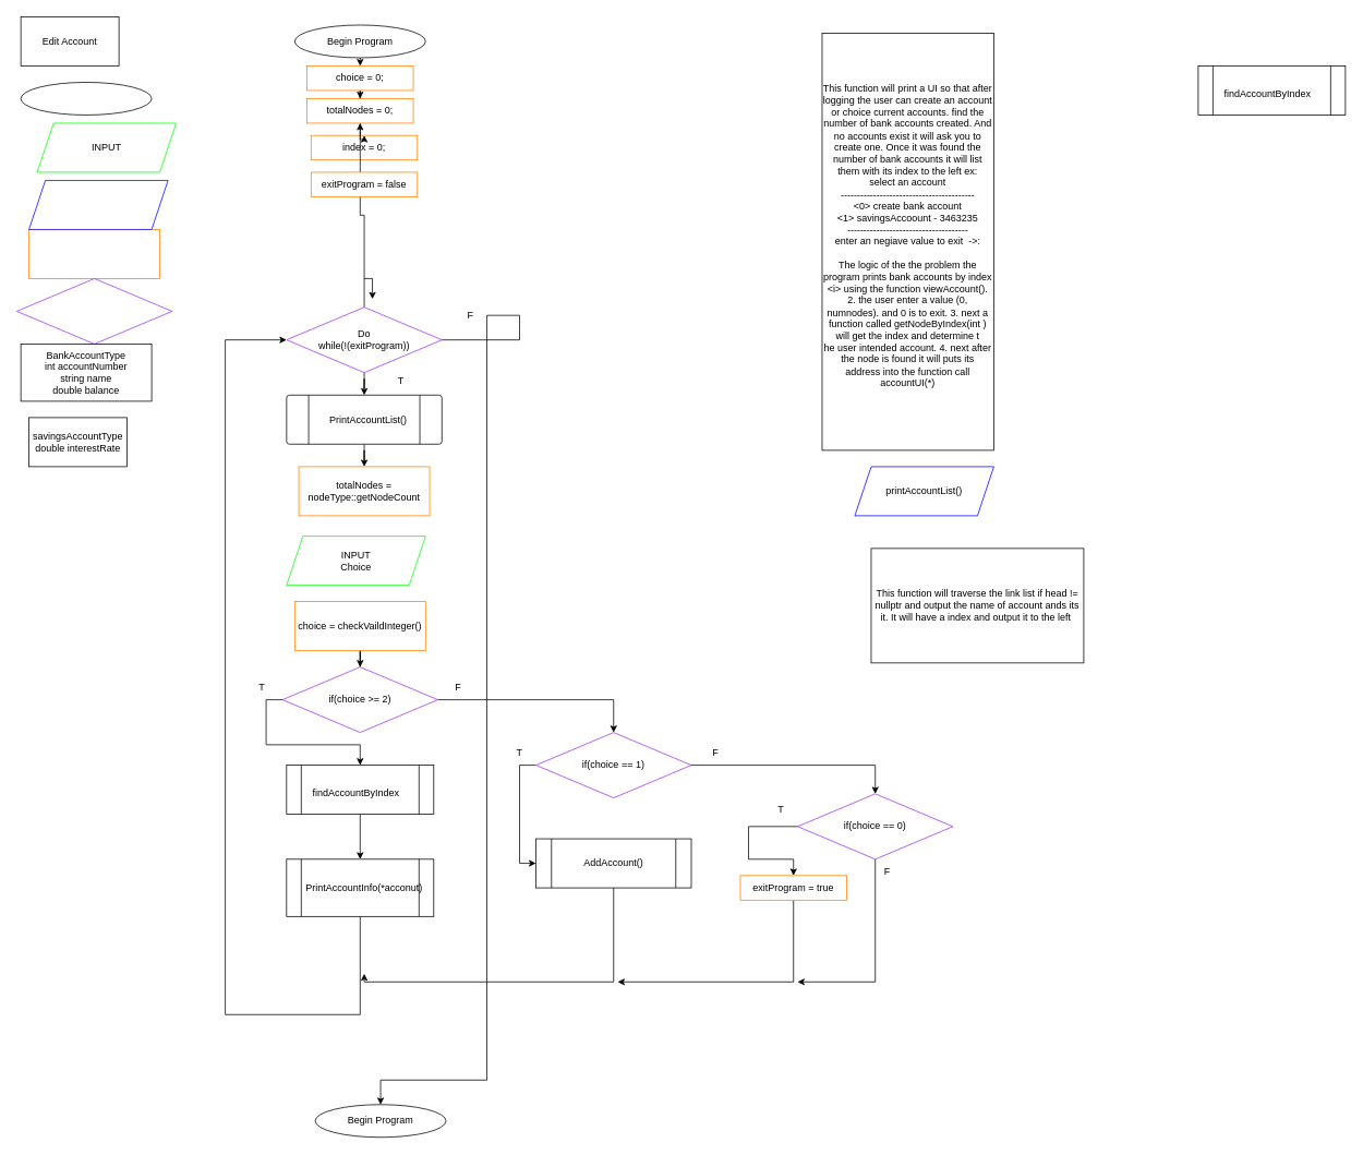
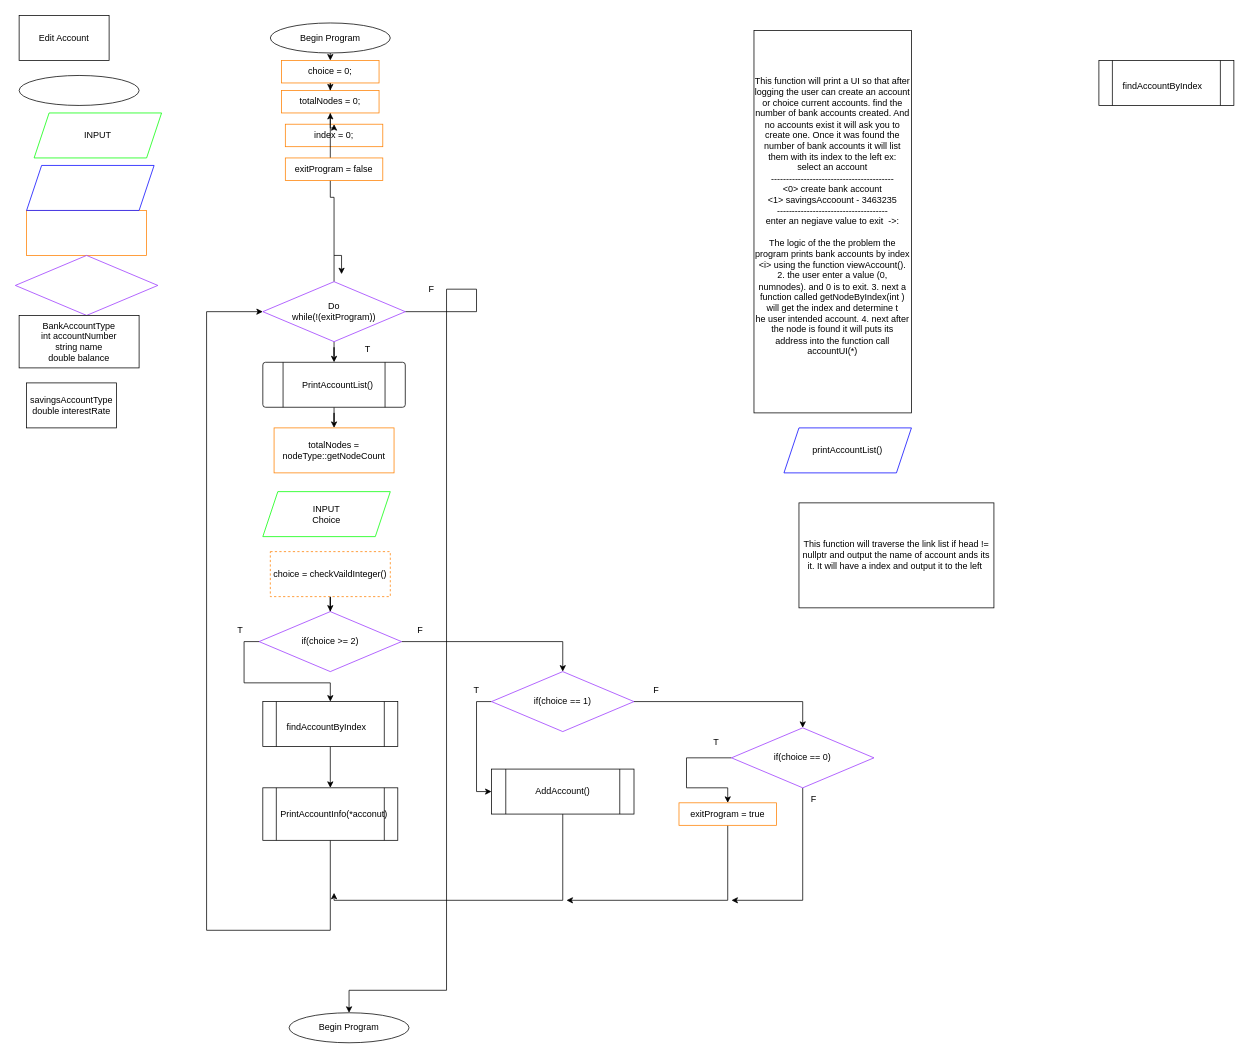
  <mxCell id="0" />
  <mxCell id="1" parent="0" />
  <mxCell id="2" value="Edit Account" style="rounded=0;whiteSpace=wrap;html=1;" vertex="1" parent="1"><mxGeometry width="120" height="60" as="geometry" x="25" y="20" /></mxCell>
  <mxCell id="3" value="" style="ellipse;whiteSpace=wrap;html=1;strokeColor=#000000;" vertex="1" parent="1"><mxGeometry y="100" width="160" height="40" as="geometry" x="25" /></mxCell>
  <mxCell id="4" value="INPUT" style="shape=parallelogram;perimeter=parallelogramPerimeter;whiteSpace=wrap;html=1;fixedSize=1;strokeColor=#00FF00;" vertex="1" parent="1"><mxGeometry x="45" y="150" width="170" height="60" as="geometry" /></mxCell>
  <mxCell id="5" value="" style="rounded=0;whiteSpace=wrap;html=1;strokeColor=#FF8000;" vertex="1" parent="1"><mxGeometry x="35" y="280" width="160" height="60" as="geometry" /></mxCell>
  <mxCell id="6" value="" style="rhombus;whiteSpace=wrap;html=1;strokeColor=#9933FF;" vertex="1" parent="1"><mxGeometry x="20" y="340" width="190" height="80" as="geometry" /></mxCell>
  <mxCell id="7" value="Begin Program" style="ellipse;whiteSpace=wrap;html=1;strokeColor=#000000;" vertex="1" parent="1"><mxGeometry x="360" y="30" width="160" height="40" as="geometry" /></mxCell>
  <mxCell id="8" value="" style="endArrow=classic;html=1;rounded=0;exitX=0.5;exitY=1;exitDx=0;exitDy=0;entryX=0.5;entryY=0;entryDx=0;entryDy=0;" edge="1" parent="1" source="7" target="24"><mxGeometry width="50" height="50" relative="1" as="geometry"><mxPoint x="195" y="110" as="sourcePoint" /><mxPoint x="435" y="80" as="targetPoint" /></mxGeometry></mxCell>
  <mxCell id="9" value="&lt;div&gt;BankAccountType&lt;/div&gt;&lt;div&gt;int accountNumber&lt;/div&gt;&lt;div&gt;string name&lt;/div&gt;&lt;div&gt;double balance&lt;br&gt;&lt;/div&gt;" style="rounded=0;whiteSpace=wrap;html=1;" vertex="1" parent="1"><mxGeometry y="420" width="160" height="70" as="geometry" x="25" /></mxCell>
  <mxCell id="10" value="&lt;div&gt;savingsAccountType&lt;/div&gt;&lt;div&gt;double interestRate&lt;br&gt;&lt;/div&gt;" style="rounded=0;whiteSpace=wrap;html=1;" vertex="1" parent="1"><mxGeometry x="35" y="510" width="120" height="60" as="geometry" /></mxCell>
  <mxCell id="11" value="&lt;div&gt;This function will print a UI so that after logging the user can create an account or choice current accounts. find the number of bank accounts created. And no accounts exist it will ask you to create one. Once it was found the number of bank accounts it will list them with its index to the left ex:&lt;/div&gt;&lt;div&gt;select an account&lt;br&gt;&lt;/div&gt;&lt;div&gt;-----------------------------------------&lt;br&gt;&lt;/div&gt;&lt;div&gt;&amp;lt;0&amp;gt; create bank account&lt;/div&gt;&lt;div&gt;&amp;lt;1&amp;gt; savingsAccoount - 3463235&lt;/div&gt;&lt;div&gt;-------------------------------------&lt;/div&gt;&lt;div&gt;enter an negiave value to exit&amp;nbsp; -&amp;gt;:&lt;/div&gt;&lt;div&gt;&lt;br&gt;&lt;/div&gt;&lt;div&gt;The logic of the the problem the program prints bank accounts by index &amp;lt;i&amp;gt; using the function viewAccount(). 2. the user enter a value (0, numnodes). and 0 is to exit. 3. next a function called getNodeByIndex(int ) will get the index and determine t&lt;/div&gt;&lt;div&gt;he user intended account. 4. next after the node is found it will puts its address into the function call accountUI(*)&lt;br&gt;&lt;/div&gt;&lt;div&gt;&lt;br&gt;&lt;/div&gt;" style="rounded=0;whiteSpace=wrap;html=1;" vertex="1" parent="1"><mxGeometry x="1005" y="40" width="210" height="510" as="geometry" /></mxCell>
  <mxCell id="12" value="" style="shape=parallelogram;perimeter=parallelogramPerimeter;whiteSpace=wrap;html=1;fixedSize=1;strokeColor=#0000FF;" vertex="1" parent="1"><mxGeometry x="35" y="220" width="170" height="60" as="geometry" /></mxCell>
  <mxCell id="13" value="&lt;div&gt;INPUT&lt;/div&gt;Choice" style="shape=parallelogram;perimeter=parallelogramPerimeter;whiteSpace=wrap;html=1;fixedSize=1;strokeColor=#00FF00;" vertex="1" parent="1"><mxGeometry x="350" y="655" width="170" height="60" as="geometry" /></mxCell>
  <mxCell id="14" value="totalNodes = nodeType::getNodeCount" style="rounded=0;whiteSpace=wrap;html=1;strokeColor=#FF8000;" vertex="1" parent="1"><mxGeometry x="365" y="570" width="160" height="60" as="geometry" /></mxCell>
  <mxCell id="15" style="edgeStyle=orthogonalEdgeStyle;rounded=0;orthogonalLoop=1;jettySize=auto;html=1;" edge="1" parent="1"><mxGeometry relative="1" as="geometry"><mxPoint x="455" y="365" as="targetPoint" /><mxPoint x="445" y="340" as="sourcePoint" /></mxGeometry></mxCell>
  <mxCell id="16" value="index = 0;" style="rounded=0;whiteSpace=wrap;html=1;strokeColor=#FF8000;" vertex="1" parent="1"><mxGeometry x="380" y="165" width="130" height="30" as="geometry" /></mxCell>
  <mxCell id="17" value="printAccountList()" style="shape=parallelogram;perimeter=parallelogramPerimeter;whiteSpace=wrap;html=1;fixedSize=1;strokeColor=#0000FF;" vertex="1" parent="1"><mxGeometry x="1045" y="570" width="170" height="60" as="geometry" /></mxCell>
  <mxCell id="18" value="This function will traverse the link list if head != nullptr and output the name of account ands its it. It will have a index and output it to the left&amp;nbsp; " style="rounded=0;whiteSpace=wrap;html=1;" vertex="1" parent="1"><mxGeometry x="1065" y="670" width="260" height="140" as="geometry" /></mxCell>
  <mxCell id="19" style="edgeStyle=orthogonalEdgeStyle;rounded=0;orthogonalLoop=1;jettySize=auto;html=1;" edge="1" parent="1" source="20" target="14"><mxGeometry relative="1" as="geometry" /></mxCell>
  <mxCell id="20" value="" style="verticalLabelPosition=bottom;verticalAlign=top;html=1;shape=process;whiteSpace=wrap;rounded=1;size=0.14;arcSize=6;" vertex="1" parent="1"><mxGeometry x="350" y="482.5" width="190" height="60" as="geometry" /></mxCell>
  <mxCell id="21" style="edgeStyle=orthogonalEdgeStyle;rounded=0;orthogonalLoop=1;jettySize=auto;html=1;" edge="1" parent="1" source="22" target="33"><mxGeometry relative="1" as="geometry" /></mxCell>
- <mxCell id="22" value="choice = checkVaildInteger()" style="rounded=0;whiteSpace=wrap;html=1;strokeColor=#FF8000;" vertex="1" parent="1"><mxGeometry x="360" y="735" width="160" height="60" as="geometry" /></mxCell>
+ <mxCell id="22" value="choice = checkVaildInteger()" style="rounded=0;whiteSpace=wrap;html=1;strokeColor=#FF8000;dashed=1;" vertex="1" parent="1"><mxGeometry x="360" y="735" width="160" height="60" as="geometry" /></mxCell>
  <mxCell id="23" style="edgeStyle=orthogonalEdgeStyle;rounded=0;orthogonalLoop=1;jettySize=auto;html=1;entryX=0.5;entryY=0;entryDx=0;entryDy=0;" edge="1" parent="1" source="24" target="27"><mxGeometry relative="1" as="geometry" /></mxCell>
  <mxCell id="24" value="&lt;div&gt;choice = 0;&lt;/div&gt;" style="rounded=0;whiteSpace=wrap;html=1;strokeColor=#FF8000;" vertex="1" parent="1"><mxGeometry x="375" y="80" width="130" height="30" as="geometry" /></mxCell>
  <mxCell id="25" value="PrintAccountList()" style="text;strokeColor=none;align=center;fillColor=none;html=1;verticalAlign=middle;whiteSpace=wrap;rounded=0;" vertex="1" parent="1"><mxGeometry x="420" y="497.5" width="60" height="30" as="geometry" /></mxCell>
  <mxCell id="26" value="" style="edgeStyle=orthogonalEdgeStyle;rounded=0;orthogonalLoop=1;jettySize=auto;html=1;" edge="1" parent="1" source="27" target="16"><mxGeometry relative="1" as="geometry" /></mxCell>
  <mxCell id="27" value="totalNodes = 0;" style="rounded=0;whiteSpace=wrap;html=1;strokeColor=#FF8000;" vertex="1" parent="1"><mxGeometry x="375" y="120" width="130" height="30" as="geometry" /></mxCell>
  <mxCell id="28" value="" style="edgeStyle=orthogonalEdgeStyle;rounded=0;orthogonalLoop=1;jettySize=auto;html=1;" edge="1" parent="1" source="31" target="27"><mxGeometry relative="1" as="geometry" /></mxCell>
  <mxCell id="29" style="edgeStyle=orthogonalEdgeStyle;rounded=0;orthogonalLoop=1;jettySize=auto;html=1;entryX=0.5;entryY=0;entryDx=0;entryDy=0;" edge="1" parent="1" source="31" target="20"><mxGeometry relative="1" as="geometry" /></mxCell>
  <mxCell id="30" value="" style="edgeStyle=orthogonalEdgeStyle;rounded=0;orthogonalLoop=1;jettySize=auto;html=1;entryX=0.5;entryY=0;entryDx=0;entryDy=0;" edge="1" parent="1" source="31" target="59"><mxGeometry relative="1" as="geometry"><mxPoint x="605" y="1370" as="targetPoint" /><Array as="points"><mxPoint x="635" y="415" /><mxPoint x="635" y="385" /><mxPoint x="595" y="385" /><mxPoint x="595" y="1320" /><mxPoint x="465" y="1320" /></Array></mxGeometry></mxCell>
  <mxCell id="31" value="&lt;div&gt;Do&lt;/div&gt;&lt;div&gt;while(!(exitProgram))&lt;br&gt;&lt;/div&gt;" style="rhombus;whiteSpace=wrap;html=1;strokeColor=#9933FF;" vertex="1" parent="1"><mxGeometry x="350" y="375" width="190" height="80" as="geometry" /></mxCell>
  <mxCell id="32" style="edgeStyle=orthogonalEdgeStyle;rounded=0;orthogonalLoop=1;jettySize=auto;html=1;" edge="1" parent="1" source="33" target="38"><mxGeometry relative="1" as="geometry"><Array as="points"><mxPoint x="750" y="855" /></Array></mxGeometry></mxCell>
  <mxCell id="33" value="if(choice &amp;gt;= 2) " style="rhombus;whiteSpace=wrap;html=1;strokeColor=#9933FF;" vertex="1" parent="1"><mxGeometry x="345" y="815" width="190" height="80" as="geometry" /></mxCell>
  <mxCell id="34" value="F" style="text;html=1;align=center;verticalAlign=middle;whiteSpace=wrap;rounded=0;" vertex="1" parent="1"><mxGeometry x="530" y="825" width="60" height="30" as="geometry" /></mxCell>
  <mxCell id="35" value="T" style="text;html=1;align=center;verticalAlign=middle;whiteSpace=wrap;rounded=0;" vertex="1" parent="1"><mxGeometry x="290" y="825" width="60" height="30" as="geometry" /></mxCell>
  <mxCell id="36" style="edgeStyle=orthogonalEdgeStyle;rounded=0;orthogonalLoop=1;jettySize=auto;html=1;" edge="1" parent="1" source="38" target="42"><mxGeometry relative="1" as="geometry"><mxPoint x="625" y="1025" as="targetPoint" /><Array as="points"><mxPoint x="635" y="935" /><mxPoint x="635" y="1055" /></Array></mxGeometry></mxCell>
  <mxCell id="37" style="edgeStyle=orthogonalEdgeStyle;rounded=0;orthogonalLoop=1;jettySize=auto;html=1;entryX=0.5;entryY=0;entryDx=0;entryDy=0;" edge="1" parent="1" source="38" target="54"><mxGeometry relative="1" as="geometry"><mxPoint x="895" y="1305" as="targetPoint" /></mxGeometry></mxCell>
  <mxCell id="38" value="if(choice == 1) " style="rhombus;whiteSpace=wrap;html=1;strokeColor=#9933FF;" vertex="1" parent="1"><mxGeometry x="655" y="895" width="190" height="80" as="geometry" /></mxCell>
  <mxCell id="39" value="T" style="text;html=1;align=center;verticalAlign=middle;whiteSpace=wrap;rounded=0;" vertex="1" parent="1"><mxGeometry x="605" y="905" width="60" height="30" as="geometry" /></mxCell>
  <mxCell id="40" value="F" style="text;html=1;align=center;verticalAlign=middle;whiteSpace=wrap;rounded=0;" vertex="1" parent="1"><mxGeometry x="845" y="905" width="60" height="30" as="geometry" /></mxCell>
  <mxCell id="41" style="edgeStyle=orthogonalEdgeStyle;rounded=0;orthogonalLoop=1;jettySize=auto;html=1;" edge="1" parent="1" source="42"><mxGeometry relative="1" as="geometry"><mxPoint x="445" y="1190" as="targetPoint" /><Array as="points"><mxPoint x="750" y="1200" /><mxPoint x="445" y="1200" /></Array></mxGeometry></mxCell>
  <mxCell id="42" value="" style="shape=process;whiteSpace=wrap;html=1;backgroundOutline=1;" vertex="1" parent="1"><mxGeometry x="655" y="1025" width="190" height="60" as="geometry" /></mxCell>
  <mxCell id="43" value="AddAccount()" style="text;html=1;align=center;verticalAlign=middle;whiteSpace=wrap;rounded=0;" vertex="1" parent="1"><mxGeometry x="720" y="1040" width="60" height="30" as="geometry" /></mxCell>
  <mxCell id="44" style="edgeStyle=orthogonalEdgeStyle;rounded=0;orthogonalLoop=1;jettySize=auto;html=1;" edge="1" parent="1" source="45" target="49"><mxGeometry relative="1" as="geometry" /></mxCell>
  <mxCell id="45" value="" style="shape=process;whiteSpace=wrap;html=1;backgroundOutline=1;" vertex="1" parent="1"><mxGeometry x="350" y="935" width="180" height="60" as="geometry" /></mxCell>
  <mxCell id="46" value="findAccountByIndex" style="text;html=1;align=center;verticalAlign=middle;whiteSpace=wrap;rounded=0;" vertex="1" parent="1"><mxGeometry x="405" y="955" width="60" height="30" as="geometry" /></mxCell>
  <mxCell id="47" style="edgeStyle=orthogonalEdgeStyle;rounded=0;orthogonalLoop=1;jettySize=auto;html=1;entryX=0.5;entryY=0;entryDx=0;entryDy=0;" edge="1" parent="1" source="33" target="45"><mxGeometry relative="1" as="geometry"><Array as="points"><mxPoint x="325" y="855" /><mxPoint x="325" y="910" /><mxPoint x="440" y="910" /></Array></mxGeometry></mxCell>
  <mxCell id="48" style="edgeStyle=orthogonalEdgeStyle;rounded=0;orthogonalLoop=1;jettySize=auto;html=1;entryX=0;entryY=0.5;entryDx=0;entryDy=0;" edge="1" parent="1" source="49" target="31"><mxGeometry relative="1" as="geometry"><mxPoint x="165" y="1140" as="targetPoint" /><Array as="points"><mxPoint x="440" y="1240" /><mxPoint x="275" y="1240" /><mxPoint x="275" y="415" /></Array></mxGeometry></mxCell>
  <mxCell id="49" value="" style="shape=process;whiteSpace=wrap;html=1;backgroundOutline=1;" vertex="1" parent="1"><mxGeometry x="350" y="1050" width="180" height="70" as="geometry" /></mxCell>
  <mxCell id="50" value="PrintAccountInfo(*acconut)" style="text;html=1;align=center;verticalAlign=middle;whiteSpace=wrap;rounded=0;" vertex="1" parent="1"><mxGeometry x="415" y="1070" width="60" height="30" as="geometry" /></mxCell>
  <mxCell id="51" value="exitProgram = false" style="rounded=0;whiteSpace=wrap;html=1;strokeColor=#FF8000;" vertex="1" parent="1"><mxGeometry x="380" y="210" width="130" height="30" as="geometry" /></mxCell>
  <mxCell id="52" style="edgeStyle=orthogonalEdgeStyle;rounded=0;orthogonalLoop=1;jettySize=auto;html=1;entryX=0.5;entryY=0;entryDx=0;entryDy=0;" edge="1" parent="1" source="54" target="56"><mxGeometry relative="1" as="geometry"><Array as="points"><mxPoint x="915" y="1010" /><mxPoint x="915" y="1050" /><mxPoint x="970" y="1050" /></Array></mxGeometry></mxCell>
  <mxCell id="53" style="edgeStyle=orthogonalEdgeStyle;rounded=0;orthogonalLoop=1;jettySize=auto;html=1;" edge="1" parent="1" source="54"><mxGeometry relative="1" as="geometry"><mxPoint x="975" y="1200" as="targetPoint" /><Array as="points"><mxPoint x="1070" y="1200" /></Array></mxGeometry></mxCell>
  <mxCell id="54" value="if(choice == 0) " style="rhombus;whiteSpace=wrap;html=1;strokeColor=#9933FF;" vertex="1" parent="1"><mxGeometry x="975" y="970" width="190" height="80" as="geometry" /></mxCell>
  <mxCell id="55" style="edgeStyle=orthogonalEdgeStyle;rounded=0;orthogonalLoop=1;jettySize=auto;html=1;" edge="1" parent="1" source="56"><mxGeometry relative="1" as="geometry"><mxPoint x="755" y="1200" as="targetPoint" /><Array as="points"><mxPoint x="970" y="1200" /></Array></mxGeometry></mxCell>
  <mxCell id="56" value="exitProgram = true" style="rounded=0;whiteSpace=wrap;html=1;strokeColor=#FF8000;" vertex="1" parent="1"><mxGeometry x="905" y="1070" width="130" height="30" as="geometry" /></mxCell>
  <mxCell id="57" value="T" style="text;html=1;align=center;verticalAlign=middle;whiteSpace=wrap;rounded=0;" vertex="1" parent="1"><mxGeometry x="460" y="450" width="60" height="30" as="geometry" /></mxCell>
  <mxCell id="58" value="F" style="text;html=1;align=center;verticalAlign=middle;whiteSpace=wrap;rounded=0;" vertex="1" parent="1"><mxGeometry x="545" y="370" width="60" height="30" as="geometry" /></mxCell>
  <mxCell id="59" value="Begin Program" style="ellipse;whiteSpace=wrap;html=1;strokeColor=#000000;" vertex="1" parent="1"><mxGeometry x="385" y="1350" width="160" height="40" as="geometry" /></mxCell>
  <mxCell id="60" value="T" style="text;html=1;align=center;verticalAlign=middle;whiteSpace=wrap;rounded=0;" vertex="1" parent="1"><mxGeometry x="925" y="975" width="60" height="30" as="geometry" /></mxCell>
  <mxCell id="61" value="F" style="text;html=1;align=center;verticalAlign=middle;whiteSpace=wrap;rounded=0;" vertex="1" parent="1"><mxGeometry x="1055" y="1050" width="60" height="30" as="geometry" /></mxCell>
  <mxCell id="62" value="" style="shape=process;whiteSpace=wrap;html=1;backgroundOutline=1;" vertex="1" parent="1"><mxGeometry x="1465" y="80" width="180" height="60" as="geometry" /></mxCell>
  <mxCell id="63" value="findAccountByIndex" style="text;html=1;align=center;verticalAlign=middle;whiteSpace=wrap;rounded=0;" vertex="1" parent="1"><mxGeometry x="1520" y="100" width="60" height="30" as="geometry" /></mxCell>
